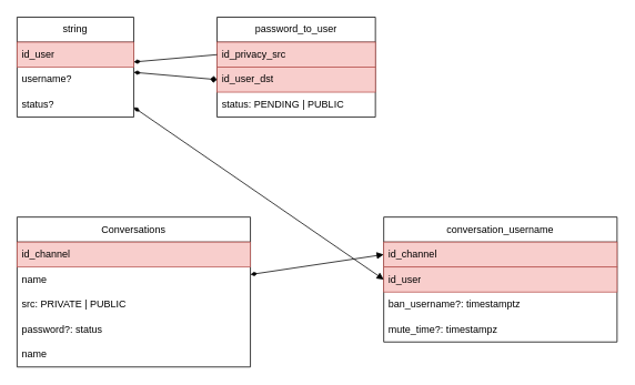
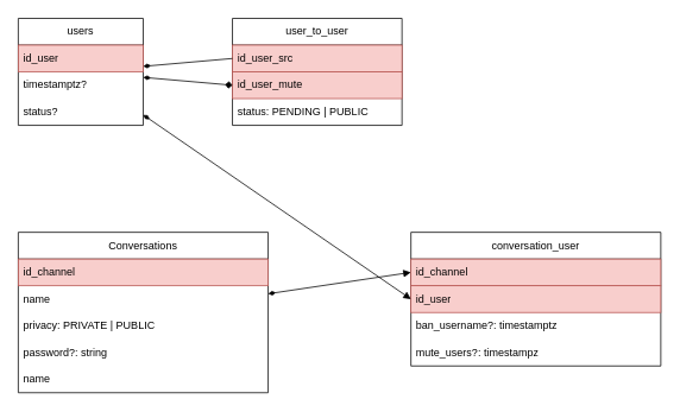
  <mxCell id="0" />
  <mxCell id="1" parent="0" />
- <mxCell id="2" value="string" style="swimlane;fontStyle=0;childLayout=stackLayout;horizontal=1;startSize=30;horizontalStack=0;resizeParent=1;resizeParentMax=0;resizeLast=0;collapsible=1;marginBottom=0;whiteSpace=wrap;html=1;" vertex="1" parent="1"><mxGeometry x="20" y="20" width="140" height="120" as="geometry" /></mxCell>
+ <mxCell id="2" value="users" style="swimlane;fontStyle=0;childLayout=stackLayout;horizontal=1;startSize=30;horizontalStack=0;resizeParent=1;resizeParentMax=0;resizeLast=0;collapsible=1;marginBottom=0;whiteSpace=wrap;html=1;" vertex="1" parent="1"><mxGeometry x="20" y="20" width="140" height="120" as="geometry" /></mxCell>
  <mxCell id="3" value="id_user" style="text;strokeColor=#b85450;fillColor=#f8cecc;align=left;verticalAlign=middle;spacingLeft=4;spacingRight=4;overflow=hidden;points=[[0,0.5],[1,0.5]];portConstraint=eastwest;rotatable=0;whiteSpace=wrap;html=1;" vertex="1" parent="2"><mxGeometry y="30" width="140" height="30" as="geometry" /></mxCell>
- <mxCell id="4" value="username?" style="text;strokeColor=none;fillColor=none;align=left;verticalAlign=middle;spacingLeft=4;spacingRight=4;overflow=hidden;points=[[0,0.5],[1,0.5]];portConstraint=eastwest;rotatable=0;whiteSpace=wrap;html=1;" vertex="1" parent="2"><mxGeometry y="60" width="140" height="30" as="geometry" /></mxCell>
+ <mxCell id="4" value="timestamptz?" style="text;strokeColor=none;fillColor=none;align=left;verticalAlign=middle;spacingLeft=4;spacingRight=4;overflow=hidden;points=[[0,0.5],[1,0.5]];portConstraint=eastwest;rotatable=0;whiteSpace=wrap;html=1;" vertex="1" parent="2"><mxGeometry y="60" width="140" height="30" as="geometry" /></mxCell>
  <mxCell id="5" value="status?" style="text;strokeColor=none;fillColor=none;align=left;verticalAlign=middle;spacingLeft=4;spacingRight=4;overflow=hidden;points=[[0,0.5],[1,0.5]];portConstraint=eastwest;rotatable=0;whiteSpace=wrap;html=1;" vertex="1" parent="2"><mxGeometry y="90" width="140" height="30" as="geometry" /></mxCell>
- <mxCell id="6" value="password_to_user" style="swimlane;fontStyle=0;childLayout=stackLayout;horizontal=1;startSize=30;horizontalStack=0;resizeParent=1;resizeParentMax=0;resizeLast=0;collapsible=1;marginBottom=0;whiteSpace=wrap;html=1;" vertex="1" parent="1"><mxGeometry x="260" y="20" width="190" height="120" as="geometry" /></mxCell>
- <mxCell id="7" value="id_privacy_src" style="text;strokeColor=#b85450;fillColor=#f8cecc;align=left;verticalAlign=middle;spacingLeft=4;spacingRight=4;overflow=hidden;points=[[0,0.5],[1,0.5]];portConstraint=eastwest;rotatable=0;whiteSpace=wrap;html=1;" vertex="1" parent="6"><mxGeometry y="30" width="190" height="30" as="geometry" /></mxCell>
- <mxCell id="8" value="id_user_dst" style="text;strokeColor=#b85450;fillColor=#f8cecc;align=left;verticalAlign=middle;spacingLeft=4;spacingRight=4;overflow=hidden;points=[[0,0.5],[1,0.5]];portConstraint=eastwest;rotatable=0;whiteSpace=wrap;html=1;" vertex="1" parent="6"><mxGeometry y="60" width="190" height="30" as="geometry" /></mxCell>
+ <mxCell id="6" value="user_to_user" style="swimlane;fontStyle=0;childLayout=stackLayout;horizontal=1;startSize=30;horizontalStack=0;resizeParent=1;resizeParentMax=0;resizeLast=0;collapsible=1;marginBottom=0;whiteSpace=wrap;html=1;" vertex="1" parent="1"><mxGeometry x="260" y="20" width="190" height="120" as="geometry" /></mxCell>
+ <mxCell id="7" value="id_user_src" style="text;strokeColor=#b85450;fillColor=#f8cecc;align=left;verticalAlign=middle;spacingLeft=4;spacingRight=4;overflow=hidden;points=[[0,0.5],[1,0.5]];portConstraint=eastwest;rotatable=0;whiteSpace=wrap;html=1;" vertex="1" parent="6"><mxGeometry y="30" width="190" height="30" as="geometry" /></mxCell>
+ <mxCell id="8" value="id_user_mute" style="text;strokeColor=#b85450;fillColor=#f8cecc;align=left;verticalAlign=middle;spacingLeft=4;spacingRight=4;overflow=hidden;points=[[0,0.5],[1,0.5]];portConstraint=eastwest;rotatable=0;whiteSpace=wrap;html=1;" vertex="1" parent="6"><mxGeometry y="60" width="190" height="30" as="geometry" /></mxCell>
  <mxCell id="9" value="status: PENDING | PUBLIC" style="text;strokeColor=none;fillColor=none;align=left;verticalAlign=middle;spacingLeft=4;spacingRight=4;overflow=hidden;points=[[0,0.5],[1,0.5]];portConstraint=eastwest;rotatable=0;whiteSpace=wrap;html=1;" vertex="1" parent="6"><mxGeometry y="90" width="190" height="30" as="geometry" /></mxCell>
  <mxCell id="10" value="" style="endArrow=none;html=1;rounded=0;endFill=1;startArrow=diamondThin;startFill=1;entryX=0;entryY=0.5;entryDx=0;entryDy=0;" edge="1" parent="1" source="2" target="7"><mxGeometry width="50" height="50" relative="1" as="geometry"><mxPoint x="370" y="530" as="sourcePoint" /><mxPoint x="420" y="480" as="targetPoint" /></mxGeometry></mxCell>
  <mxCell id="11" value="" style="endArrow=diamond;html=1;rounded=0;endFill=1;startArrow=diamondThin;startFill=1;entryX=0;entryY=0.5;entryDx=0;entryDy=0;" edge="1" parent="1" source="2" target="8"><mxGeometry width="50" height="50" relative="1" as="geometry"><mxPoint x="170" y="195" as="sourcePoint" /><mxPoint x="270" y="195" as="targetPoint" /></mxGeometry></mxCell>
  <mxCell id="12" value="Conversations" style="swimlane;fontStyle=0;childLayout=stackLayout;horizontal=1;startSize=30;horizontalStack=0;resizeParent=1;resizeParentMax=0;resizeLast=0;collapsible=1;marginBottom=0;whiteSpace=wrap;html=1;" vertex="1" parent="1"><mxGeometry x="20" y="260" width="280" height="180" as="geometry" /></mxCell>
  <mxCell id="13" value="id_channel" style="text;strokeColor=#b85450;fillColor=#f8cecc;align=left;verticalAlign=middle;spacingLeft=4;spacingRight=4;overflow=hidden;points=[[0,0.5],[1,0.5]];portConstraint=eastwest;rotatable=0;whiteSpace=wrap;html=1;" vertex="1" parent="12"><mxGeometry y="30" width="280" height="30" as="geometry" /></mxCell>
  <mxCell id="14" value="name" style="text;strokeColor=none;fillColor=none;align=left;verticalAlign=middle;spacingLeft=4;spacingRight=4;overflow=hidden;points=[[0,0.5],[1,0.5]];portConstraint=eastwest;rotatable=0;whiteSpace=wrap;html=1;" vertex="1" parent="12"><mxGeometry y="60" width="280" height="30" as="geometry" /></mxCell>
- <mxCell id="15" value="src: PRIVATE | PUBLIC" style="text;strokeColor=none;fillColor=none;align=left;verticalAlign=middle;spacingLeft=4;spacingRight=4;overflow=hidden;points=[[0,0.5],[1,0.5]];portConstraint=eastwest;rotatable=0;whiteSpace=wrap;html=1;" vertex="1" parent="12"><mxGeometry y="90" width="280" height="30" as="geometry" /></mxCell>
- <mxCell id="16" value="password?: status&amp;nbsp;" style="text;strokeColor=none;fillColor=none;align=left;verticalAlign=middle;spacingLeft=4;spacingRight=4;overflow=hidden;points=[[0,0.5],[1,0.5]];portConstraint=eastwest;rotatable=0;whiteSpace=wrap;html=1;" vertex="1" parent="12"><mxGeometry y="120" width="280" height="30" as="geometry" /></mxCell>
+ <mxCell id="15" value="privacy: PRIVATE | PUBLIC" style="text;strokeColor=none;fillColor=none;align=left;verticalAlign=middle;spacingLeft=4;spacingRight=4;overflow=hidden;points=[[0,0.5],[1,0.5]];portConstraint=eastwest;rotatable=0;whiteSpace=wrap;html=1;" vertex="1" parent="12"><mxGeometry y="90" width="280" height="30" as="geometry" /></mxCell>
+ <mxCell id="16" value="password?: string&amp;nbsp;" style="text;strokeColor=none;fillColor=none;align=left;verticalAlign=middle;spacingLeft=4;spacingRight=4;overflow=hidden;points=[[0,0.5],[1,0.5]];portConstraint=eastwest;rotatable=0;whiteSpace=wrap;html=1;" vertex="1" parent="12"><mxGeometry y="120" width="280" height="30" as="geometry" /></mxCell>
  <mxCell id="17" value="name" style="text;strokeColor=none;fillColor=none;align=left;verticalAlign=middle;spacingLeft=4;spacingRight=4;overflow=hidden;points=[[0,0.5],[1,0.5]];portConstraint=eastwest;rotatable=0;whiteSpace=wrap;html=1;" vertex="1" parent="12"><mxGeometry y="150" width="280" height="30" as="geometry" /></mxCell>
- <mxCell id="18" value="conversation_username" style="swimlane;fontStyle=0;childLayout=stackLayout;horizontal=1;startSize=30;horizontalStack=0;resizeParent=1;resizeParentMax=0;resizeLast=0;collapsible=1;marginBottom=0;whiteSpace=wrap;html=1;" vertex="1" parent="1"><mxGeometry x="460" y="260" width="280" height="150" as="geometry" /></mxCell>
+ <mxCell id="18" value="conversation_user" style="swimlane;fontStyle=0;childLayout=stackLayout;horizontal=1;startSize=30;horizontalStack=0;resizeParent=1;resizeParentMax=0;resizeLast=0;collapsible=1;marginBottom=0;whiteSpace=wrap;html=1;" vertex="1" parent="1"><mxGeometry x="460" y="260" width="280" height="150" as="geometry" /></mxCell>
  <mxCell id="19" value="id_channel" style="text;strokeColor=#b85450;fillColor=#f8cecc;align=left;verticalAlign=middle;spacingLeft=4;spacingRight=4;overflow=hidden;points=[[0,0.5],[1,0.5]];portConstraint=eastwest;rotatable=0;whiteSpace=wrap;html=1;" vertex="1" parent="18"><mxGeometry y="30" width="280" height="30" as="geometry" /></mxCell>
  <mxCell id="20" value="id_user" style="text;strokeColor=#b85450;fillColor=#f8cecc;align=left;verticalAlign=middle;spacingLeft=4;spacingRight=4;overflow=hidden;points=[[0,0.5],[1,0.5]];portConstraint=eastwest;rotatable=0;whiteSpace=wrap;html=1;" vertex="1" parent="18"><mxGeometry y="60" width="280" height="30" as="geometry" /></mxCell>
  <mxCell id="21" value="ban_username?: timestamptz" style="text;strokeColor=none;fillColor=none;align=left;verticalAlign=middle;spacingLeft=4;spacingRight=4;overflow=hidden;points=[[0,0.5],[1,0.5]];portConstraint=eastwest;rotatable=0;whiteSpace=wrap;html=1;" vertex="1" parent="18"><mxGeometry y="90" width="280" height="30" as="geometry" /></mxCell>
- <mxCell id="22" value="mute_time?: timestampz" style="text;strokeColor=none;fillColor=none;align=left;verticalAlign=middle;spacingLeft=4;spacingRight=4;overflow=hidden;points=[[0,0.5],[1,0.5]];portConstraint=eastwest;rotatable=0;whiteSpace=wrap;html=1;" vertex="1" parent="18"><mxGeometry y="120" width="280" height="30" as="geometry" /></mxCell>
+ <mxCell id="22" value="mute_users?: timestampz" style="text;strokeColor=none;fillColor=none;align=left;verticalAlign=middle;spacingLeft=4;spacingRight=4;overflow=hidden;points=[[0,0.5],[1,0.5]];portConstraint=eastwest;rotatable=0;whiteSpace=wrap;html=1;" vertex="1" parent="18"><mxGeometry y="120" width="280" height="30" as="geometry" /></mxCell>
  <mxCell id="23" value="" style="endArrow=block;html=1;rounded=0;endFill=1;startArrow=diamondThin;startFill=1;entryX=0;entryY=0.5;entryDx=0;entryDy=0;" edge="1" parent="1" source="2" target="20"><mxGeometry width="50" height="50" relative="1" as="geometry"><mxPoint x="170" y="96" as="sourcePoint" /><mxPoint x="460" y="276" as="targetPoint" /></mxGeometry></mxCell>
  <mxCell id="24" value="" style="endArrow=block;html=1;rounded=0;endFill=1;startArrow=diamondThin;startFill=1;entryX=0;entryY=0.5;entryDx=0;entryDy=0;" edge="1" parent="1" source="12" target="19"><mxGeometry width="50" height="50" relative="1" as="geometry"><mxPoint x="170" y="127" as="sourcePoint" /><mxPoint x="470" y="286" as="targetPoint" /></mxGeometry></mxCell>
